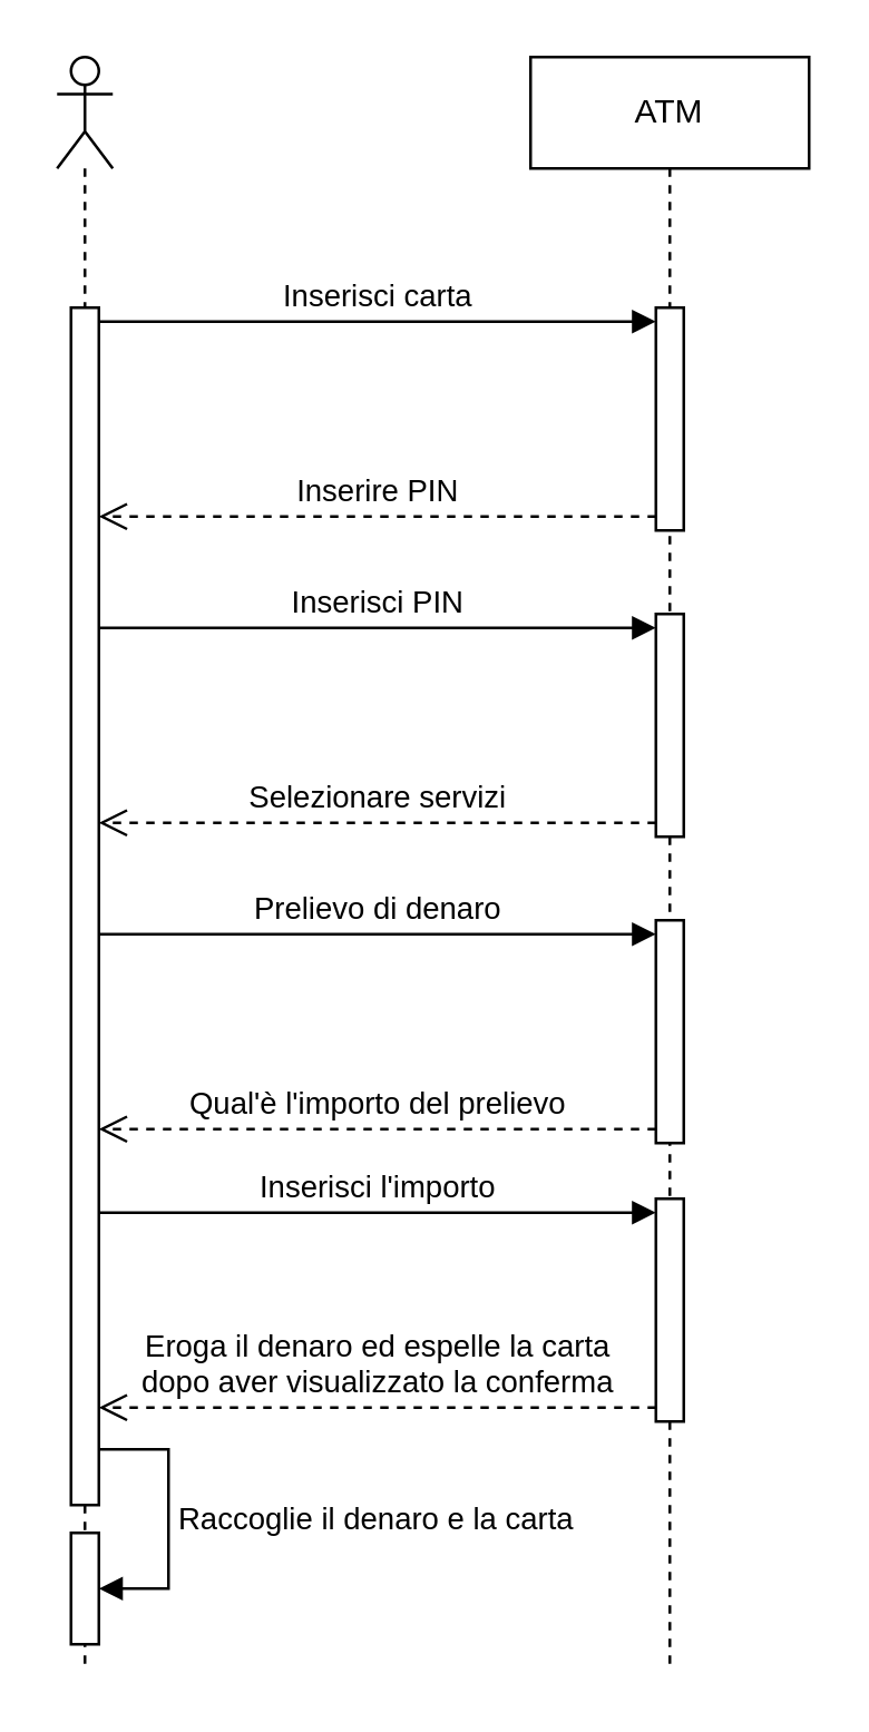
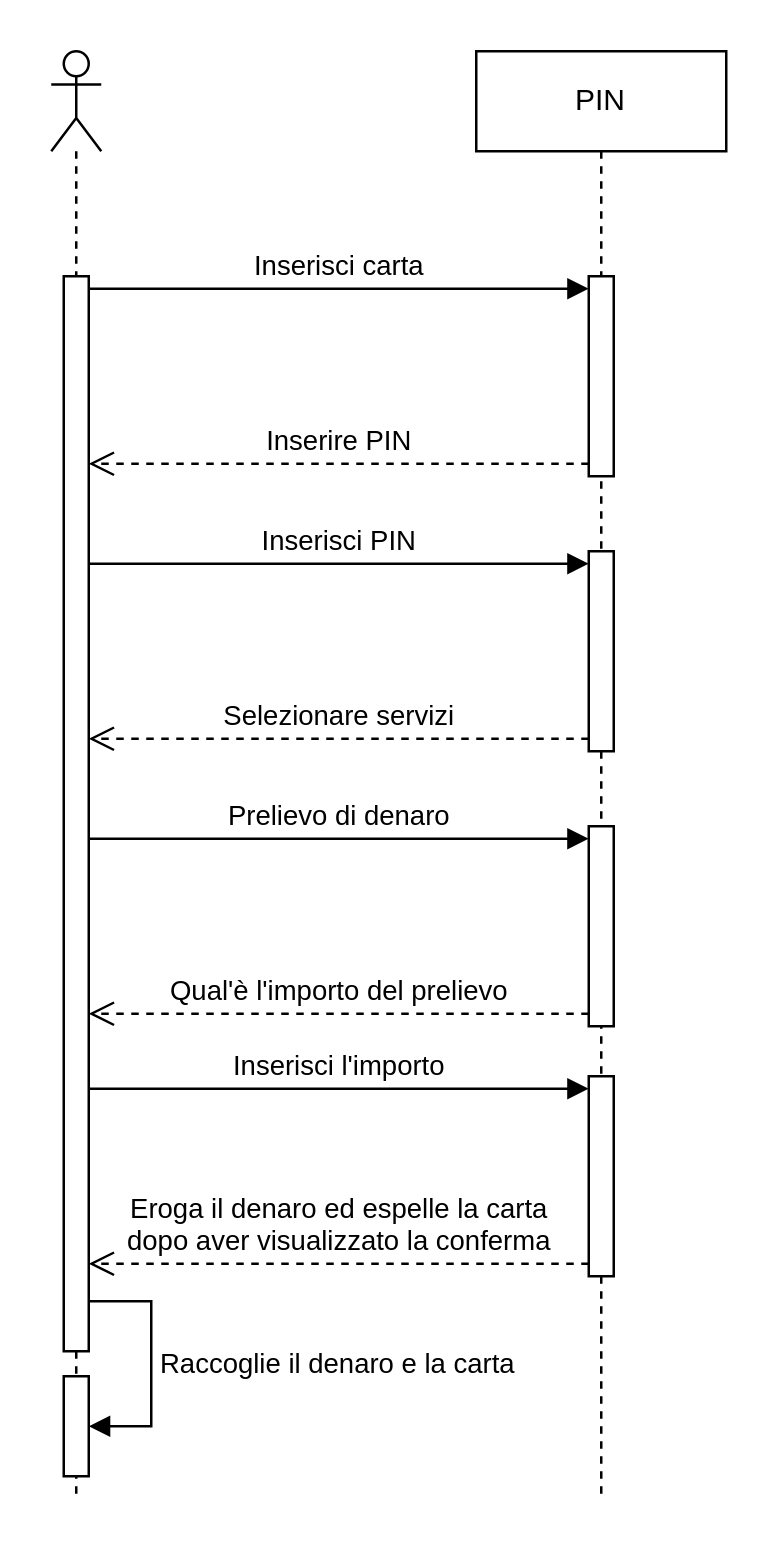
  <mxCell id="0" />
  <mxCell id="1" parent="0" />
  <mxCell id="2" value="" style="shape=umlLifeline;perimeter=lifelinePerimeter;whiteSpace=wrap;html=1;container=1;dropTarget=0;collapsible=0;recursiveResize=0;outlineConnect=0;portConstraint=eastwest;newEdgeStyle={&quot;curved&quot;:0,&quot;rounded&quot;:0};participant=umlActor;" vertex="1" parent="1"><mxGeometry x="20" y="20" width="20" height="580" as="geometry" /></mxCell>
  <mxCell id="3" value="&lt;br&gt;&lt;br&gt;&lt;br&gt;&lt;br&gt;&lt;br&gt;&lt;br&gt;" style="html=1;points=[[0,0,0,0,5],[0,1,0,0,-5],[1,0,0,0,5],[1,1,0,0,-5]];perimeter=orthogonalPerimeter;outlineConnect=0;targetShapes=umlLifeline;portConstraint=eastwest;newEdgeStyle={&quot;curved&quot;:0,&quot;rounded&quot;:0};" vertex="1" parent="2"><mxGeometry x="5" y="90" width="10" height="430" as="geometry" /></mxCell>
  <mxCell id="4" value="" style="html=1;points=[[0,0,0,0,5],[0,1,0,0,-5],[1,0,0,0,5],[1,1,0,0,-5]];perimeter=orthogonalPerimeter;outlineConnect=0;targetShapes=umlLifeline;portConstraint=eastwest;newEdgeStyle={&quot;curved&quot;:0,&quot;rounded&quot;:0};" vertex="1" parent="2"><mxGeometry x="5" y="530" width="10" height="40" as="geometry" /></mxCell>
  <mxCell id="5" value="Raccoglie il denaro e la carta" style="html=1;align=left;spacingLeft=2;endArrow=block;rounded=0;edgeStyle=orthogonalEdgeStyle;curved=0;rounded=0;" edge="1" target="4" parent="2" source="3"><mxGeometry relative="1" as="geometry"><mxPoint x="30" y="460" as="sourcePoint" /><Array as="points"><mxPoint x="40" y="500" /><mxPoint x="40" y="550" /></Array></mxGeometry></mxCell>
- <mxCell id="6" value="ATM" style="shape=umlLifeline;perimeter=lifelinePerimeter;whiteSpace=wrap;html=1;container=1;dropTarget=0;collapsible=0;recursiveResize=0;outlineConnect=0;portConstraint=eastwest;newEdgeStyle={&quot;curved&quot;:0,&quot;rounded&quot;:0};" vertex="1" parent="1"><mxGeometry x="190" y="20" width="100" height="580" as="geometry" /></mxCell>
+ <mxCell id="6" value="PIN" style="shape=umlLifeline;perimeter=lifelinePerimeter;whiteSpace=wrap;html=1;container=1;dropTarget=0;collapsible=0;recursiveResize=0;outlineConnect=0;portConstraint=eastwest;newEdgeStyle={&quot;curved&quot;:0,&quot;rounded&quot;:0};" vertex="1" parent="1"><mxGeometry x="190" y="20" width="100" height="580" as="geometry" /></mxCell>
  <mxCell id="7" value="" style="html=1;points=[[0,0,0,0,5],[0,1,0,0,-5],[1,0,0,0,5],[1,1,0,0,-5]];perimeter=orthogonalPerimeter;outlineConnect=0;targetShapes=umlLifeline;portConstraint=eastwest;newEdgeStyle={&quot;curved&quot;:0,&quot;rounded&quot;:0};" vertex="1" parent="6"><mxGeometry x="45" y="90" width="10" height="80" as="geometry" /></mxCell>
  <mxCell id="8" value="" style="html=1;points=[[0,0,0,0,5],[0,1,0,0,-5],[1,0,0,0,5],[1,1,0,0,-5]];perimeter=orthogonalPerimeter;outlineConnect=0;targetShapes=umlLifeline;portConstraint=eastwest;newEdgeStyle={&quot;curved&quot;:0,&quot;rounded&quot;:0};" vertex="1" parent="6"><mxGeometry x="45" y="200" width="10" height="80" as="geometry" /></mxCell>
  <mxCell id="9" value="" style="html=1;points=[[0,0,0,0,5],[0,1,0,0,-5],[1,0,0,0,5],[1,1,0,0,-5]];perimeter=orthogonalPerimeter;outlineConnect=0;targetShapes=umlLifeline;portConstraint=eastwest;newEdgeStyle={&quot;curved&quot;:0,&quot;rounded&quot;:0};" vertex="1" parent="6"><mxGeometry x="45" y="310" width="10" height="80" as="geometry" /></mxCell>
  <mxCell id="10" value="" style="html=1;points=[[0,0,0,0,5],[0,1,0,0,-5],[1,0,0,0,5],[1,1,0,0,-5]];perimeter=orthogonalPerimeter;outlineConnect=0;targetShapes=umlLifeline;portConstraint=eastwest;newEdgeStyle={&quot;curved&quot;:0,&quot;rounded&quot;:0};" vertex="1" parent="6"><mxGeometry x="45" y="410" width="10" height="80" as="geometry" /></mxCell>
  <mxCell id="11" value="Inserisci carta" style="html=1;verticalAlign=bottom;endArrow=block;curved=0;rounded=0;entryX=0;entryY=0;entryDx=0;entryDy=5;exitX=1;exitY=0;exitDx=0;exitDy=5;exitPerimeter=0;" edge="1" target="7" parent="1" source="3"><mxGeometry relative="1" as="geometry"><mxPoint x="135" y="115" as="sourcePoint" /><mxPoint as="offset" /></mxGeometry></mxCell>
  <mxCell id="12" value="Inserire PIN" style="html=1;verticalAlign=bottom;endArrow=open;dashed=1;endSize=8;curved=0;rounded=0;exitX=0;exitY=1;exitDx=0;exitDy=-5;" edge="1" source="7" parent="1" target="3"><mxGeometry relative="1" as="geometry"><mxPoint x="135" y="185" as="targetPoint" /></mxGeometry></mxCell>
  <mxCell id="13" value="Inserisci PIN" style="html=1;verticalAlign=bottom;endArrow=block;curved=0;rounded=0;entryX=0;entryY=0;entryDx=0;entryDy=5;" edge="1" target="8" parent="1" source="3"><mxGeometry relative="1" as="geometry"><mxPoint x="70" y="210" as="sourcePoint" /></mxGeometry></mxCell>
  <mxCell id="14" value="Selezionare servizi" style="html=1;verticalAlign=bottom;endArrow=open;dashed=1;endSize=8;curved=0;rounded=0;exitX=0;exitY=1;exitDx=0;exitDy=-5;exitPerimeter=0;" edge="1" source="8" parent="1" target="3"><mxGeometry relative="1" as="geometry"><mxPoint x="70" y="300" as="targetPoint" /></mxGeometry></mxCell>
  <mxCell id="15" value="Prelievo di denaro" style="html=1;verticalAlign=bottom;endArrow=block;curved=0;rounded=0;entryX=0;entryY=0;entryDx=0;entryDy=5;" edge="1" target="9" parent="1" source="3"><mxGeometry relative="1" as="geometry"><mxPoint x="135" y="335" as="sourcePoint" /></mxGeometry></mxCell>
  <mxCell id="16" value="Qual'è l'importo del prelievo" style="html=1;verticalAlign=bottom;endArrow=open;dashed=1;endSize=8;curved=0;rounded=0;exitX=0;exitY=1;exitDx=0;exitDy=-5;" edge="1" source="9" parent="1" target="3"><mxGeometry x="0.003" relative="1" as="geometry"><mxPoint x="135" y="405" as="targetPoint" /><mxPoint as="offset" /></mxGeometry></mxCell>
  <mxCell id="17" value="Inserisci l'importo" style="html=1;verticalAlign=bottom;endArrow=block;curved=0;rounded=0;entryX=0;entryY=0;entryDx=0;entryDy=5;" edge="1" target="10" parent="1" source="3"><mxGeometry relative="1" as="geometry"><mxPoint x="135" y="435" as="sourcePoint" /></mxGeometry></mxCell>
  <mxCell id="18" value="Eroga il denaro ed espelle la carta&lt;br&gt;dopo aver visualizzato la conferma" style="html=1;verticalAlign=bottom;endArrow=open;dashed=1;endSize=8;curved=0;rounded=0;exitX=0;exitY=1;exitDx=0;exitDy=-5;" edge="1" source="10" parent="1" target="3"><mxGeometry x="0.003" relative="1" as="geometry"><mxPoint x="135" y="505" as="targetPoint" /><mxPoint as="offset" /></mxGeometry></mxCell>
